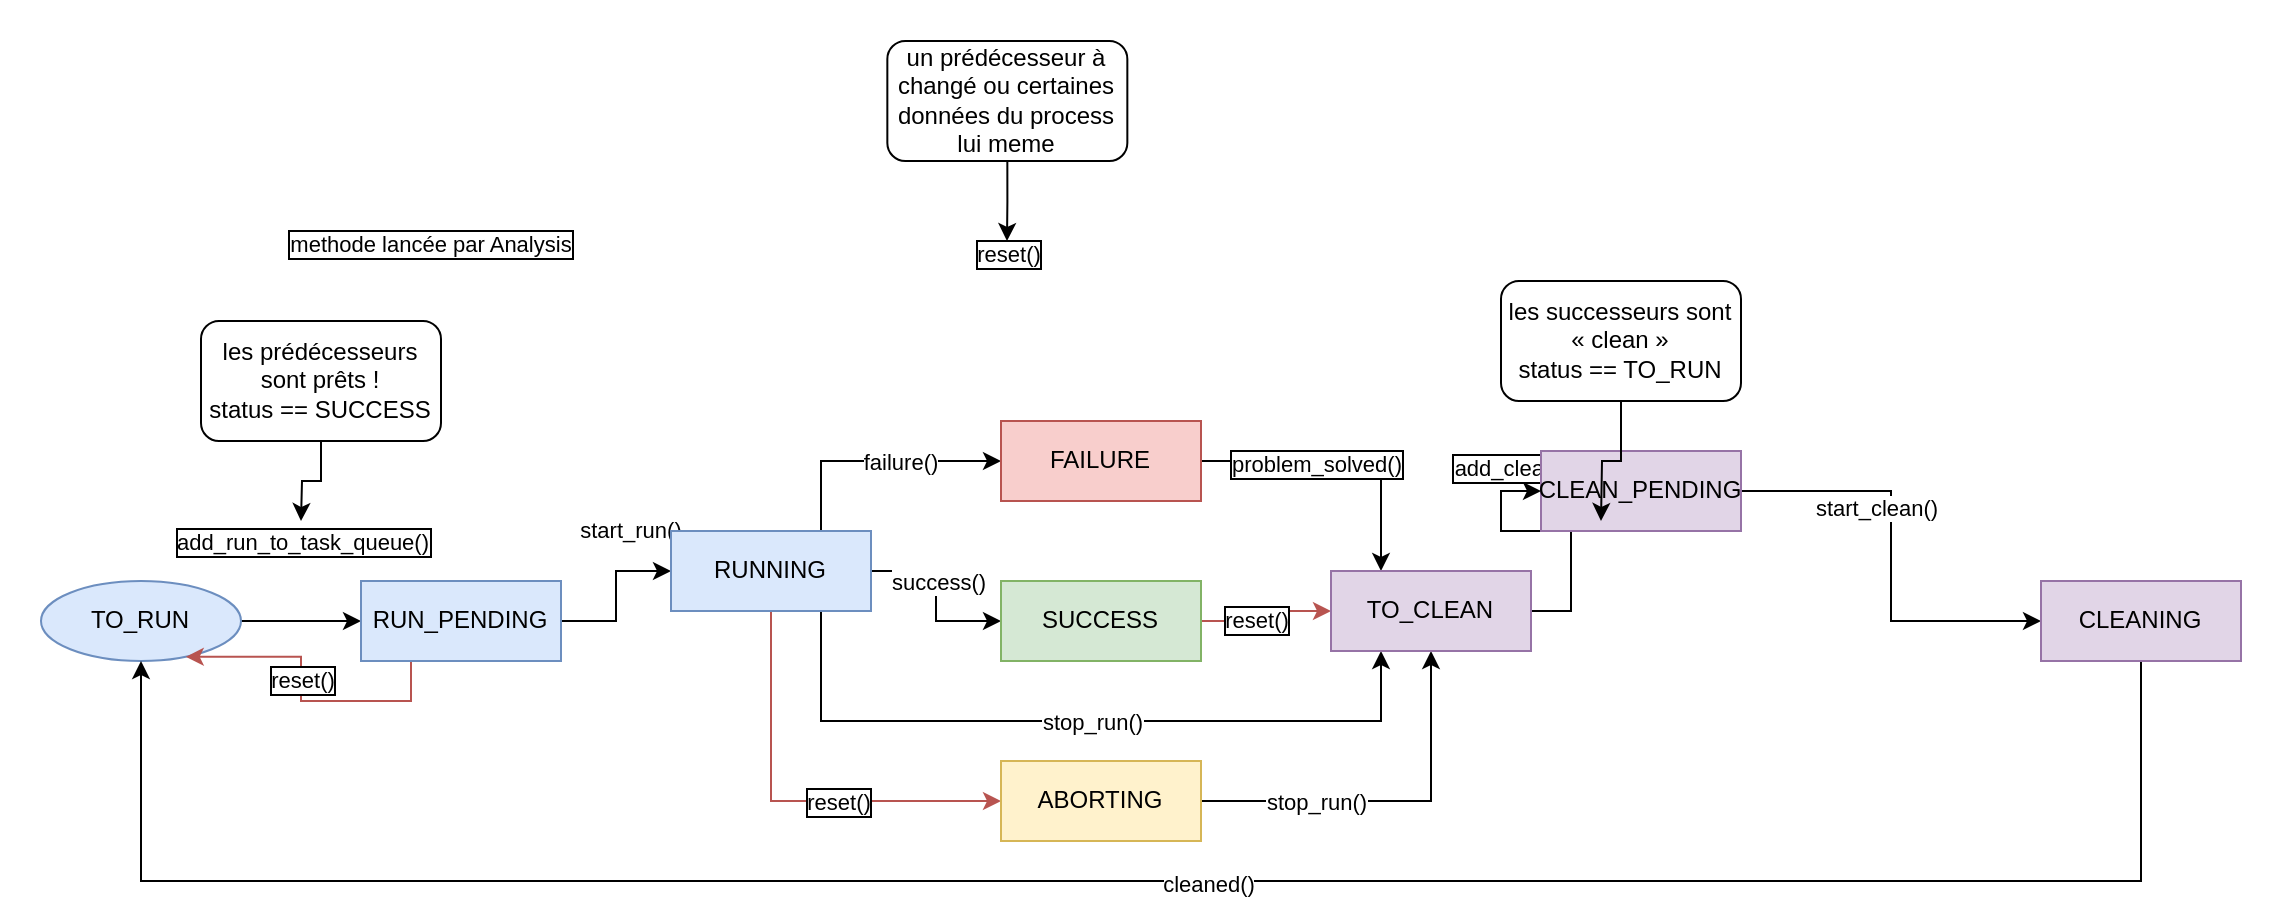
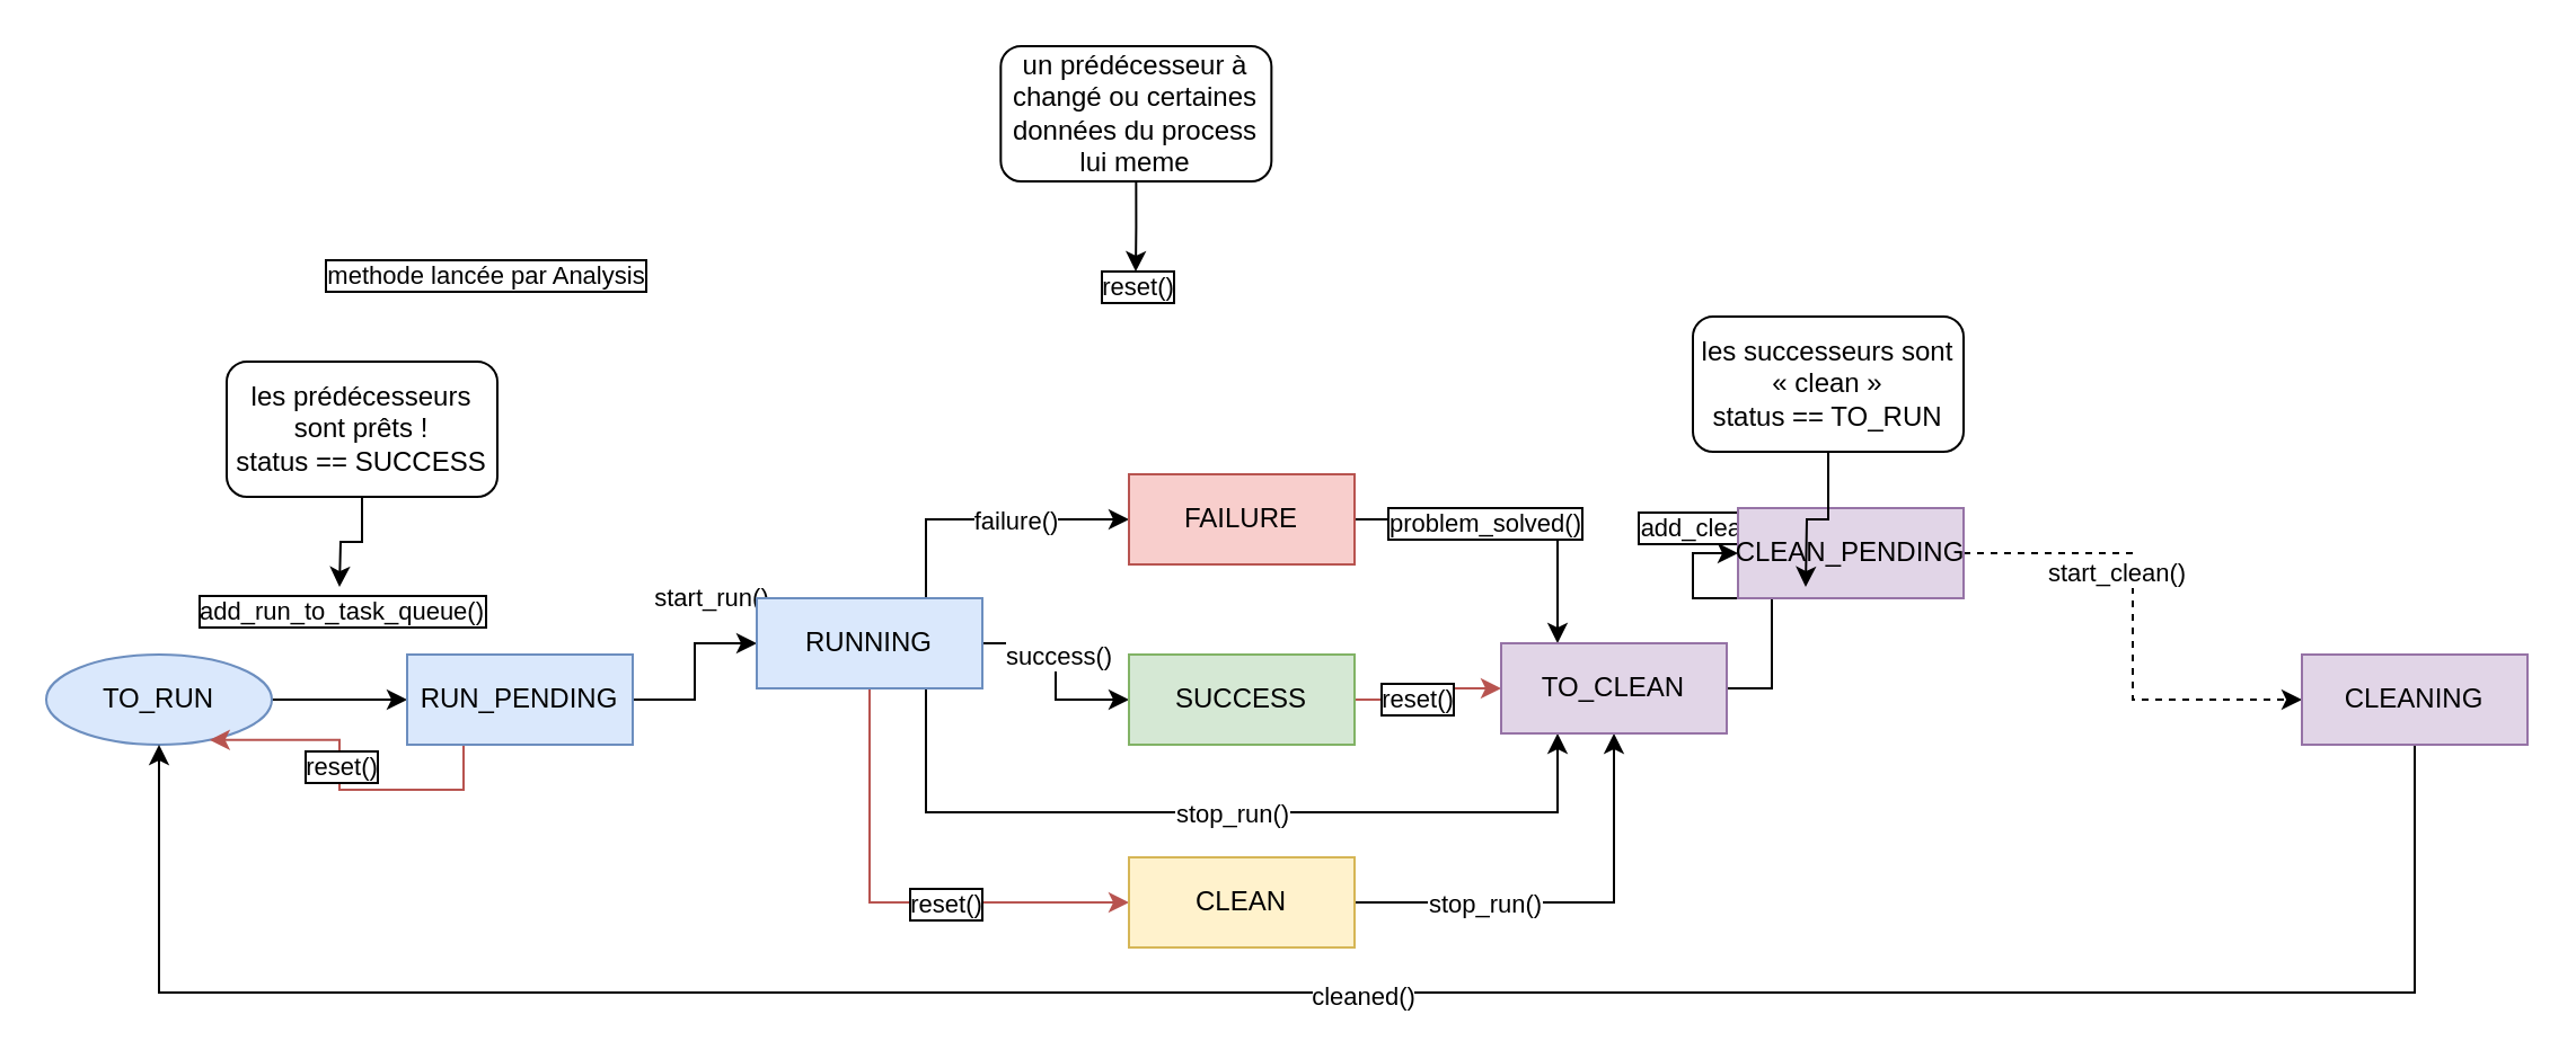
  <mxCell id="0" />
  <mxCell id="1" parent="0" />
  <mxCell id="2" style="edgeStyle=orthogonalEdgeStyle;rounded=0;orthogonalLoop=1;jettySize=auto;html=1;exitX=1;exitY=0.5;exitDx=0;exitDy=0;entryX=0;entryY=0.5;entryDx=0;entryDy=0;" parent="1" source="4" target="9" edge="1"><mxGeometry relative="1" as="geometry" /></mxCell>
  <mxCell id="3" value="add_run_to_task_queue()" style="edgeLabel;html=1;align=center;verticalAlign=middle;resizable=0;points=[];labelBorderColor=#000000;" parent="2" vertex="1" connectable="0"><mxGeometry x="-0.2" relative="1" as="geometry"><mxPoint x="6" y="-40" as="offset" /></mxGeometry></mxCell>
  <mxCell id="4" value="TO_RUN" style="ellipse;whiteSpace=wrap;html=1;fillColor=#dae8fc;strokeColor=#6c8ebf;" parent="1" vertex="1"><mxGeometry x="20" y="290" width="100" height="40" as="geometry" /></mxCell>
  <mxCell id="5" style="edgeStyle=orthogonalEdgeStyle;rounded=0;orthogonalLoop=1;jettySize=auto;html=1;exitX=1;exitY=0.5;exitDx=0;exitDy=0;entryX=0;entryY=0.5;entryDx=0;entryDy=0;" parent="1" source="9" target="18" edge="1"><mxGeometry relative="1" as="geometry" /></mxCell>
  <mxCell id="6" value="start_run()" style="edgeLabel;html=1;align=center;verticalAlign=middle;resizable=0;points=[];" parent="5" vertex="1" connectable="0"><mxGeometry x="-0.211" y="-1" relative="1" as="geometry"><mxPoint x="6.19" y="-41" as="offset" /></mxGeometry></mxCell>
  <mxCell id="7" style="edgeStyle=orthogonalEdgeStyle;rounded=0;orthogonalLoop=1;jettySize=auto;html=1;exitX=0.25;exitY=1;exitDx=0;exitDy=0;entryX=0.75;entryY=1;entryDx=0;entryDy=0;fillColor=#f8cecc;strokeColor=#b85450;" parent="1" source="9" target="4" edge="1"><mxGeometry relative="1" as="geometry" /></mxCell>
  <mxCell id="8" value="reset()" style="edgeLabel;html=1;align=center;verticalAlign=middle;resizable=0;points=[];labelBorderColor=#000000;" parent="7" vertex="1" connectable="0"><mxGeometry x="0.11" relative="1" as="geometry"><mxPoint as="offset" /></mxGeometry></mxCell>
  <mxCell id="9" value="RUN_PENDING" style="rounded=0;whiteSpace=wrap;html=1;fillColor=#dae8fc;strokeColor=#6c8ebf;" parent="1" vertex="1"><mxGeometry x="180" y="290" width="100" height="40" as="geometry" /></mxCell>
  <mxCell id="10" style="edgeStyle=orthogonalEdgeStyle;rounded=0;orthogonalLoop=1;jettySize=auto;html=1;exitX=0.75;exitY=0;exitDx=0;exitDy=0;entryX=0;entryY=0.5;entryDx=0;entryDy=0;" parent="1" source="18" target="24" edge="1"><mxGeometry relative="1" as="geometry" /></mxCell>
  <mxCell id="11" value="failure()" style="edgeLabel;html=1;align=center;verticalAlign=middle;resizable=0;points=[];" parent="10" vertex="1" connectable="0"><mxGeometry x="0.069" y="-1" relative="1" as="geometry"><mxPoint x="7.79" y="-0.97" as="offset" /></mxGeometry></mxCell>
  <mxCell id="12" style="edgeStyle=orthogonalEdgeStyle;rounded=0;orthogonalLoop=1;jettySize=auto;html=1;exitX=1;exitY=0.5;exitDx=0;exitDy=0;entryX=0;entryY=0.5;entryDx=0;entryDy=0;" parent="1" source="18" target="21" edge="1"><mxGeometry relative="1" as="geometry" /></mxCell>
  <mxCell id="13" value="success()" style="edgeLabel;html=1;align=center;verticalAlign=middle;resizable=0;points=[];" parent="12" vertex="1" connectable="0"><mxGeometry x="-0.16" y="1" relative="1" as="geometry"><mxPoint as="offset" /></mxGeometry></mxCell>
  <mxCell id="14" style="edgeStyle=orthogonalEdgeStyle;rounded=0;orthogonalLoop=1;jettySize=auto;html=1;exitX=0.5;exitY=1;exitDx=0;exitDy=0;entryX=0;entryY=0.5;entryDx=0;entryDy=0;fillColor=#f8cecc;strokeColor=#b85450;" parent="1" source="18" target="27" edge="1"><mxGeometry relative="1" as="geometry" /></mxCell>
  <mxCell id="15" value="reset()" style="edgeLabel;html=1;align=center;verticalAlign=middle;resizable=0;points=[];labelBorderColor=#000000;" parent="14" vertex="1" connectable="0"><mxGeometry x="0.02" y="2" relative="1" as="geometry"><mxPoint x="21.17" y="2.03" as="offset" /></mxGeometry></mxCell>
  <mxCell id="16" style="edgeStyle=orthogonalEdgeStyle;rounded=0;orthogonalLoop=1;jettySize=auto;html=1;exitX=0.75;exitY=1;exitDx=0;exitDy=0;entryX=0.25;entryY=1;entryDx=0;entryDy=0;" parent="1" source="18" target="30" edge="1"><mxGeometry relative="1" as="geometry"><Array as="points"><mxPoint x="415" y="360" /><mxPoint x="685" y="360" /></Array></mxGeometry></mxCell>
  <mxCell id="17" value="stop_run()" style="edgeLabel;html=1;align=center;verticalAlign=middle;resizable=0;points=[];" parent="16" vertex="1" connectable="0"><mxGeometry x="0.194" y="-3" relative="1" as="geometry"><mxPoint x="-30.24" y="-3" as="offset" /></mxGeometry></mxCell>
  <mxCell id="18" value="RUNNING" style="rounded=0;whiteSpace=wrap;html=1;fillColor=#dae8fc;strokeColor=#6c8ebf;" parent="1" vertex="1"><mxGeometry x="335" y="265" width="100" height="40" as="geometry" /></mxCell>
  <mxCell id="19" style="edgeStyle=orthogonalEdgeStyle;rounded=0;orthogonalLoop=1;jettySize=auto;html=1;exitX=1;exitY=0.5;exitDx=0;exitDy=0;entryX=0;entryY=0.5;entryDx=0;entryDy=0;fillColor=#f8cecc;strokeColor=#b85450;" parent="1" source="21" target="30" edge="1"><mxGeometry relative="1" as="geometry" /></mxCell>
  <mxCell id="20" value="reset()" style="edgeLabel;html=1;align=center;verticalAlign=middle;resizable=0;points=[];labelBorderColor=#000000;" parent="19" vertex="1" connectable="0"><mxGeometry x="-0.24" y="1" relative="1" as="geometry"><mxPoint as="offset" /></mxGeometry></mxCell>
  <mxCell id="21" value="SUCCESS" style="rounded=0;whiteSpace=wrap;html=1;fillColor=#d5e8d4;strokeColor=#82b366;" parent="1" vertex="1"><mxGeometry x="500" y="290" width="100" height="40" as="geometry" /></mxCell>
  <mxCell id="22" style="edgeStyle=orthogonalEdgeStyle;rounded=0;orthogonalLoop=1;jettySize=auto;html=1;exitX=1;exitY=0.5;exitDx=0;exitDy=0;entryX=0.25;entryY=0;entryDx=0;entryDy=0;" parent="1" source="24" target="30" edge="1"><mxGeometry relative="1" as="geometry" /></mxCell>
  <mxCell id="23" value="problem_solved()" style="edgeLabel;html=1;align=center;verticalAlign=middle;resizable=0;points=[];labelBorderColor=#000000;" parent="22" vertex="1" connectable="0"><mxGeometry x="-0.21" y="-1" relative="1" as="geometry"><mxPoint as="offset" /></mxGeometry></mxCell>
  <mxCell id="24" value="FAILURE" style="rounded=0;whiteSpace=wrap;html=1;fillColor=#f8cecc;strokeColor=#b85450;" parent="1" vertex="1"><mxGeometry x="500" y="210" width="100" height="40" as="geometry" /></mxCell>
  <mxCell id="25" style="edgeStyle=orthogonalEdgeStyle;rounded=0;orthogonalLoop=1;jettySize=auto;html=1;exitX=1;exitY=0.5;exitDx=0;exitDy=0;entryX=0.5;entryY=1;entryDx=0;entryDy=0;" parent="1" source="27" target="30" edge="1"><mxGeometry relative="1" as="geometry" /></mxCell>
  <mxCell id="26" value="stop_run()" style="edgeLabel;html=1;align=center;verticalAlign=middle;resizable=0;points=[];" parent="25" vertex="1" connectable="0"><mxGeometry x="-0.21" y="1" relative="1" as="geometry"><mxPoint x="-17.2" y="1" as="offset" /></mxGeometry></mxCell>
- <mxCell id="27" value="ABORTING" style="rounded=0;whiteSpace=wrap;html=1;fillColor=#fff2cc;strokeColor=#d6b656;" parent="1" vertex="1"><mxGeometry x="500" y="380" width="100" height="40" as="geometry" /></mxCell>
+ <mxCell id="27" value="CLEAN" style="rounded=0;whiteSpace=wrap;html=1;fillColor=#fff2cc;strokeColor=#d6b656;" parent="1" vertex="1"><mxGeometry x="500" y="380" width="100" height="40" as="geometry" /></mxCell>
  <mxCell id="28" style="edgeStyle=orthogonalEdgeStyle;rounded=0;orthogonalLoop=1;jettySize=auto;html=1;exitX=1;exitY=0.5;exitDx=0;exitDy=0;entryX=0;entryY=0.5;entryDx=0;entryDy=0;" parent="1" source="30" target="33" edge="1"><mxGeometry relative="1" as="geometry" /></mxCell>
  <mxCell id="29" value="add_clean_to_task_queue()" style="edgeLabel;html=1;align=center;verticalAlign=middle;resizable=0;points=[];labelBorderColor=#000000;" parent="28" vertex="1" connectable="0"><mxGeometry x="-0.227" relative="1" as="geometry"><mxPoint x="9.14" y="-40.0" as="offset" /></mxGeometry></mxCell>
  <mxCell id="30" value="TO_CLEAN" style="rounded=0;whiteSpace=wrap;html=1;fillColor=#e1d5e7;strokeColor=#9673a6;" parent="1" vertex="1"><mxGeometry x="665" y="285" width="100" height="40" as="geometry" /></mxCell>
- <mxCell id="31" style="edgeStyle=orthogonalEdgeStyle;rounded=0;orthogonalLoop=1;jettySize=auto;html=1;exitX=1;exitY=0.5;exitDx=0;exitDy=0;entryX=0;entryY=0.5;entryDx=0;entryDy=0;" parent="1" source="33" target="36" edge="1"><mxGeometry relative="1" as="geometry" /></mxCell>
+ <mxCell id="31" style="edgeStyle=orthogonalEdgeStyle;rounded=0;orthogonalLoop=1;jettySize=auto;html=1;exitX=1;exitY=0.5;exitDx=0;exitDy=0;entryX=0;entryY=0.5;entryDx=0;entryDy=0;dashed=1;" parent="1" source="33" target="36" edge="1"><mxGeometry relative="1" as="geometry" /></mxCell>
  <mxCell id="32" value="start_clean()" style="edgeLabel;html=1;align=center;verticalAlign=middle;resizable=0;points=[];" parent="31" vertex="1" connectable="0"><mxGeometry x="0.156" y="-1" relative="1" as="geometry"><mxPoint x="-6.19" y="-41" as="offset" /></mxGeometry></mxCell>
  <mxCell id="33" value="CLEAN_PENDING" style="rounded=0;whiteSpace=wrap;html=1;fillColor=#e1d5e7;strokeColor=#9673a6;" parent="1" vertex="1"><mxGeometry x="770" y="225" width="100" height="40" as="geometry" /></mxCell>
  <mxCell id="34" style="edgeStyle=orthogonalEdgeStyle;rounded=0;orthogonalLoop=1;jettySize=auto;html=1;exitX=0.5;exitY=1;exitDx=0;exitDy=0;entryX=0.5;entryY=1;entryDx=0;entryDy=0;" parent="1" source="36" target="4" edge="1"><mxGeometry relative="1" as="geometry"><Array as="points"><mxPoint x="1070" y="440" /><mxPoint x="70" y="440" /></Array></mxGeometry></mxCell>
  <mxCell id="35" value="cleaned()" style="edgeLabel;html=1;align=center;verticalAlign=middle;resizable=0;points=[];" parent="34" vertex="1" connectable="0"><mxGeometry x="-0.054" y="1" relative="1" as="geometry"><mxPoint as="offset" /></mxGeometry></mxCell>
  <mxCell id="36" value="CLEANING" style="rounded=0;whiteSpace=wrap;html=1;fillColor=#e1d5e7;strokeColor=#9673a6;" parent="1" vertex="1"><mxGeometry x="1020" y="290" width="100" height="40" as="geometry" /></mxCell>
  <mxCell id="37" value="methode lancée par Analysis" style="edgeLabel;html=1;align=center;verticalAlign=middle;resizable=0;points=[];labelBorderColor=#000000;" parent="1" vertex="1" connectable="0"><mxGeometry x="219.997" y="120" as="geometry"><mxPoint x="-5" y="1" as="offset" /></mxGeometry></mxCell>
  <mxCell id="38" style="edgeStyle=orthogonalEdgeStyle;rounded=0;orthogonalLoop=1;jettySize=auto;html=1;" parent="1" source="39" edge="1"><mxGeometry relative="1" as="geometry"><mxPoint x="150" y="260" as="targetPoint" /></mxGeometry></mxCell>
  <mxCell id="39" value="&lt;div&gt;les &lt;span&gt;&lt;span&gt;prédécesseurs sont prêts !&lt;br&gt;&lt;/span&gt;&lt;/span&gt;&lt;/div&gt;&lt;div&gt;status == SUCCESS&lt;br&gt;&lt;span&gt;&lt;span&gt;&lt;/span&gt;&lt;/span&gt;&lt;/div&gt;&lt;div&gt;&lt;span&gt;&lt;span&gt;&lt;/span&gt;&lt;/span&gt;&lt;/div&gt;" style="rounded=1;whiteSpace=wrap;html=1;" parent="1" vertex="1"><mxGeometry x="100" y="160" width="120" height="60" as="geometry" /></mxCell>
  <mxCell id="40" style="edgeStyle=orthogonalEdgeStyle;rounded=0;orthogonalLoop=1;jettySize=auto;html=1;" parent="1" source="41" edge="1"><mxGeometry relative="1" as="geometry"><mxPoint x="800" y="260" as="targetPoint" /></mxGeometry></mxCell>
  <mxCell id="41" value="&lt;div&gt;les successeurs&lt;span&gt;&lt;span&gt; sont « clean »&lt;/span&gt;&lt;/span&gt;&lt;/div&gt;&lt;div&gt;&lt;span&gt;&lt;span&gt;status == TO_RUN&lt;br&gt;&lt;/span&gt;&lt;/span&gt;&lt;/div&gt;&lt;div&gt;&lt;span&gt;&lt;span&gt;&lt;/span&gt;&lt;/span&gt;&lt;/div&gt;" style="rounded=1;whiteSpace=wrap;html=1;" parent="1" vertex="1"><mxGeometry x="750" y="140" width="120" height="60" as="geometry" /></mxCell>
  <mxCell id="42" value="reset()" style="edgeLabel;html=1;align=center;verticalAlign=middle;resizable=0;points=[];labelBorderColor=#000000;" vertex="1" connectable="0" parent="1"><mxGeometry x="443.17" y="410.03" as="geometry"><mxPoint x="60" y="-284" as="offset" /></mxGeometry></mxCell>
  <mxCell id="43" style="edgeStyle=orthogonalEdgeStyle;rounded=0;orthogonalLoop=1;jettySize=auto;html=1;exitX=0.5;exitY=1;exitDx=0;exitDy=0;" edge="1" parent="1" source="44"><mxGeometry relative="1" as="geometry"><mxPoint x="503" y="120" as="targetPoint" /></mxGeometry></mxCell>
  <mxCell id="44" value="un prédécesseur à changé ou certaines données du process lui meme" style="rounded=1;whiteSpace=wrap;html=1;" vertex="1" parent="1"><mxGeometry x="443.17" y="20" width="120" height="60" as="geometry" /></mxCell>
